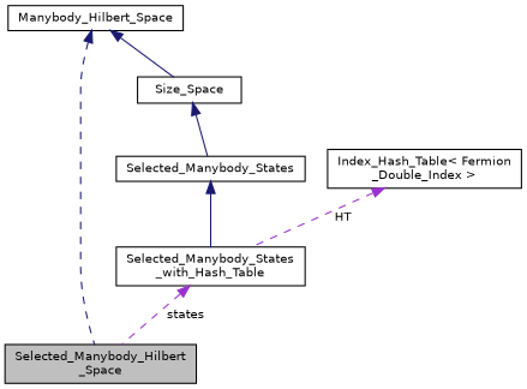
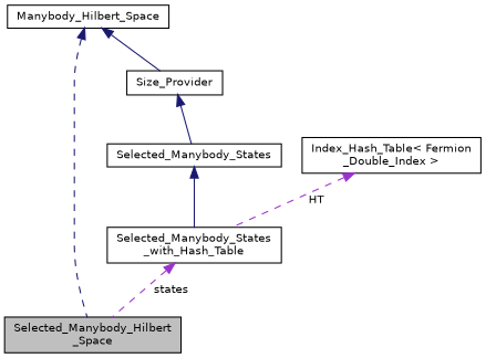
  digraph {
    node [color=black fillcolor=white fontname=Helvetica fontsize=10 shape=record style=filled]
    edge [color=midnightblue dir=back fontname=Helvetica fontsize=10 labelfontname=Helvetica labelfontsize=10 style=dashed]
    n1 [fillcolor=grey75 fontcolor=black height=0.2 label="Selected_Manybody_Hilbert\l_Space" width=0.4]
    n2 [height=0.2 label=Manybody_Hilbert_Space width=0.4]
-   n3 [height=0.2 label=Size_Space width=0.4]
+   n3 [height=0.2 label=Size_Provider width=0.4]
    n4 [height=0.2 label=Selected_Manybody_States width=0.4]
    n5 [height=0.2 label="Selected_Manybody_States\l_with_Hash_Table" width=0.4]
    n6 [height=0.2 label="Index_Hash_Table\< Fermion\l_Double_Index \>" width=0.4]
    n2 -> n1
    n2 -> n3 [style=solid]
    n3 -> n4 [style=solid]
    n4 -> n5 [style=solid]
    n5 -> n1 [color=darkorchid3 label=" states"]
    n6 -> n5 [color=darkorchid3 label=" HT"]
  }
